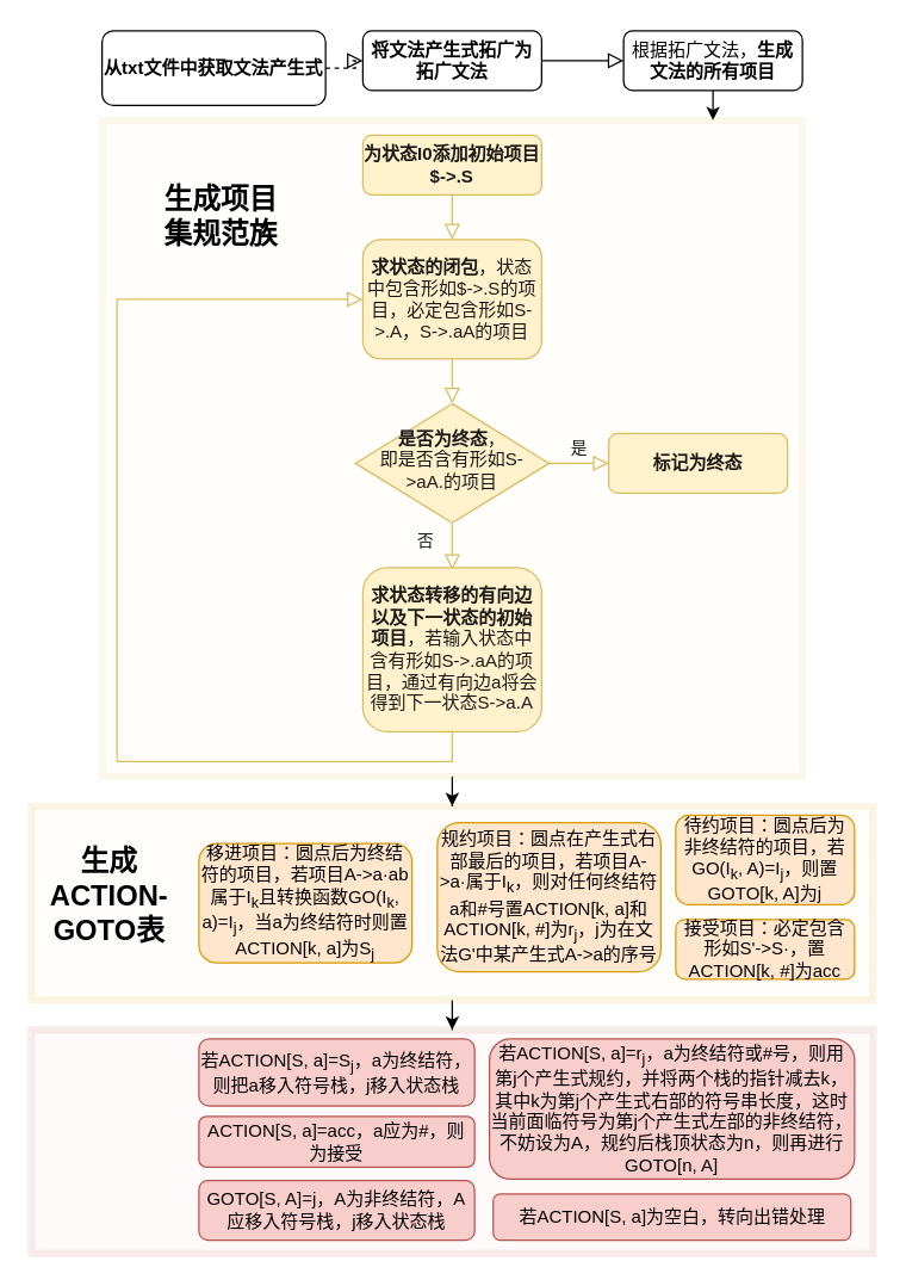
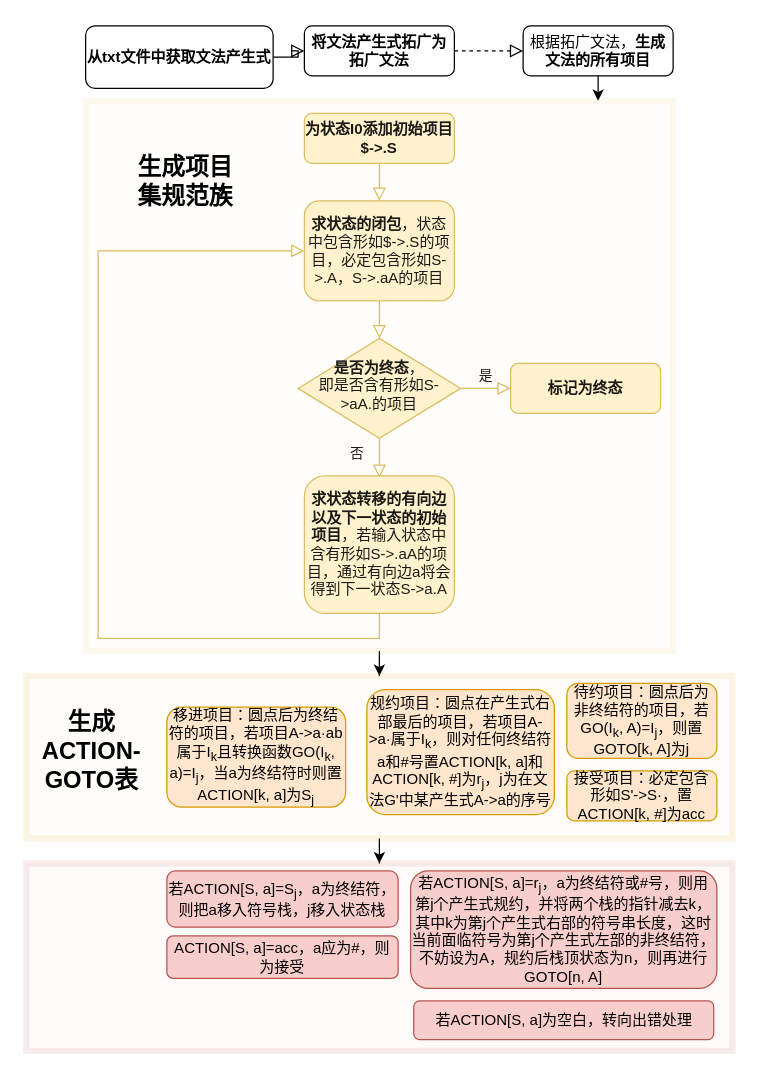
  <mxCell id="0" />
  <mxCell id="1" parent="0" />
- <mxCell id="2" value="" style="rounded=0;html=1;jettySize=auto;orthogonalLoop=1;fontSize=11;endArrow=block;endFill=0;endSize=8;strokeWidth=1;shadow=0;labelBackgroundColor=none;edgeStyle=orthogonalEdgeStyle;dashed=1;" parent="1" source="3" target="5" edge="1"><mxGeometry relative="1" as="geometry"><mxPoint x="303" y="-30" as="targetPoint" /></mxGeometry></mxCell>
+ <mxCell id="2" value="" style="rounded=0;html=1;jettySize=auto;orthogonalLoop=1;fontSize=11;endArrow=block;endFill=0;endSize=8;strokeWidth=1;shadow=0;labelBackgroundColor=none;edgeStyle=orthogonalEdgeStyle;" parent="1" source="3" target="5" edge="1"><mxGeometry relative="1" as="geometry"><mxPoint x="303" y="-30" as="targetPoint" /></mxGeometry></mxCell>
  <mxCell id="3" value="&lt;b&gt;从txt文件中获取文法产生式&lt;/b&gt;" style="rounded=1;whiteSpace=wrap;html=1;fontSize=12;glass=0;strokeWidth=1;shadow=0;" parent="1" vertex="1"><mxGeometry x="68" y="20" width="150" height="50" as="geometry" /></mxCell>
- <mxCell id="4" value="" style="rounded=0;html=1;jettySize=auto;orthogonalLoop=1;fontSize=11;endArrow=block;endFill=0;endSize=8;strokeWidth=1;shadow=0;labelBackgroundColor=none;edgeStyle=orthogonalEdgeStyle;" parent="1" source="5" target="7" edge="1"><mxGeometry relative="1" as="geometry"><mxPoint x="303" y="60" as="targetPoint" /></mxGeometry></mxCell>
+ <mxCell id="4" value="" style="rounded=0;html=1;jettySize=auto;orthogonalLoop=1;fontSize=11;endArrow=block;endFill=0;endSize=8;strokeWidth=1;shadow=0;labelBackgroundColor=none;edgeStyle=orthogonalEdgeStyle;dashed=1;" parent="1" source="5" target="7" edge="1"><mxGeometry relative="1" as="geometry"><mxPoint x="303" y="60" as="targetPoint" /></mxGeometry></mxCell>
  <mxCell id="5" value="&lt;b&gt;将文法产生式拓广为拓广文法&lt;/b&gt;" style="rounded=1;whiteSpace=wrap;html=1;fontSize=12;glass=0;strokeWidth=1;shadow=0;" parent="1" vertex="1"><mxGeometry x="243" y="20" width="120" height="40" as="geometry" /></mxCell>
  <mxCell id="6" style="edgeStyle=elbowEdgeStyle;rounded=0;orthogonalLoop=1;jettySize=auto;html=1;" edge="1" parent="1" source="7" target="19"><mxGeometry relative="1" as="geometry"><mxPoint x="782.667" y="300" as="targetPoint" /></mxGeometry></mxCell>
  <mxCell id="7" value="根据拓广文法，&lt;b&gt;生成文法的所有项目&lt;/b&gt;" style="rounded=1;whiteSpace=wrap;html=1;fontSize=12;glass=0;strokeWidth=1;shadow=0;" parent="1" vertex="1"><mxGeometry x="418" y="20" width="120" height="40" as="geometry" /></mxCell>
  <mxCell id="8" value="" style="rounded=0;html=1;jettySize=auto;orthogonalLoop=1;fontSize=11;endArrow=block;endFill=0;endSize=8;strokeWidth=1;shadow=0;labelBackgroundColor=none;edgeStyle=orthogonalEdgeStyle;fillColor=#fff2cc;strokeColor=#d6b656;" parent="1" source="9" target="11" edge="1"><mxGeometry relative="1" as="geometry"><mxPoint x="303" y="240" as="targetPoint" /></mxGeometry></mxCell>
  <mxCell id="9" value="&lt;b&gt;为状态I0添加初始项目$-&amp;gt;.S&lt;/b&gt;" style="rounded=1;whiteSpace=wrap;html=1;fontSize=12;glass=0;strokeWidth=1;shadow=0;fillColor=#fff2cc;strokeColor=#d6b656;" parent="1" vertex="1"><mxGeometry x="243" y="90" width="120" height="40" as="geometry" /></mxCell>
  <mxCell id="10" value="" style="rounded=0;html=1;jettySize=auto;orthogonalLoop=1;fontSize=11;endArrow=block;endFill=0;endSize=8;strokeWidth=1;shadow=0;labelBackgroundColor=none;edgeStyle=orthogonalEdgeStyle;fillColor=#fff2cc;strokeColor=#d6b656;" parent="1" source="11" target="14" edge="1"><mxGeometry relative="1" as="geometry"><mxPoint x="303" y="270" as="targetPoint" /></mxGeometry></mxCell>
  <mxCell id="11" value="&lt;b&gt;求状态的闭包&lt;/b&gt;，状态中包含形如$-&amp;gt;.S的项目，必定包含形如S-&amp;gt;.A，S-&amp;gt;.aA的项目" style="rounded=1;whiteSpace=wrap;html=1;fontSize=12;glass=0;strokeWidth=1;shadow=0;fillColor=#fff2cc;strokeColor=#d6b656;" parent="1" vertex="1"><mxGeometry x="243" y="160" width="120" height="80" as="geometry" /></mxCell>
  <mxCell id="12" value="否" style="rounded=0;html=1;jettySize=auto;orthogonalLoop=1;fontSize=11;endArrow=block;endFill=0;endSize=8;strokeWidth=1;shadow=0;labelBackgroundColor=none;edgeStyle=orthogonalEdgeStyle;entryX=0.501;entryY=0.014;entryDx=0;entryDy=0;entryPerimeter=0;fillColor=#fff2cc;strokeColor=#d6b656;" parent="1" source="14" target="17" edge="1"><mxGeometry x="-0.368" y="-15" relative="1" as="geometry"><mxPoint x="-3" y="2" as="offset" /><mxPoint x="303" y="400" as="targetPoint" /></mxGeometry></mxCell>
  <mxCell id="13" value="是" style="edgeStyle=orthogonalEdgeStyle;rounded=0;html=1;jettySize=auto;orthogonalLoop=1;fontSize=11;endArrow=block;endFill=0;endSize=8;strokeWidth=1;shadow=0;labelBackgroundColor=none;fillColor=#fff2cc;strokeColor=#d6b656;" parent="1" source="14" target="15" edge="1"><mxGeometry y="10" relative="1" as="geometry"><mxPoint as="offset" /></mxGeometry></mxCell>
  <mxCell id="14" value="&lt;b&gt;是否为终态&lt;/b&gt;，&lt;br&gt;即是否含有形如S-&amp;gt;aA.的项目" style="rhombus;whiteSpace=wrap;html=1;shadow=0;fontFamily=Helvetica;fontSize=12;align=center;strokeWidth=1;spacing=6;spacingTop=-4;fillColor=#fff2cc;strokeColor=#d6b656;" parent="1" vertex="1"><mxGeometry x="238" y="270" width="130" height="80" as="geometry" /></mxCell>
  <mxCell id="15" value="&lt;b&gt;标记为终态&lt;/b&gt;" style="rounded=1;whiteSpace=wrap;html=1;fontSize=12;glass=0;strokeWidth=1;shadow=0;fillColor=#fff2cc;strokeColor=#d6b656;" parent="1" vertex="1"><mxGeometry x="408" y="290" width="120" height="40" as="geometry" /></mxCell>
  <mxCell id="16" value="" style="rounded=0;html=1;jettySize=auto;orthogonalLoop=1;fontSize=11;endArrow=block;endFill=0;endSize=8;strokeWidth=1;shadow=0;labelBackgroundColor=none;edgeStyle=orthogonalEdgeStyle;entryX=0;entryY=0.5;entryDx=0;entryDy=0;fillColor=#fff2cc;strokeColor=#d6b656;" parent="1" source="17" target="11" edge="1"><mxGeometry relative="1" as="geometry"><mxPoint x="288" y="600" as="targetPoint" /><Array as="points"><mxPoint x="303" y="510" /><mxPoint x="78" y="510" /><mxPoint x="78" y="200" /></Array></mxGeometry></mxCell>
  <mxCell id="17" value="&lt;b&gt;求状态转移的有向边以及下一状态的初始项目&lt;/b&gt;，若输入状态中含有形如S-&amp;gt;.aA的项目，通过有向边a将会得到下一状态S-&amp;gt;a.A" style="rounded=1;whiteSpace=wrap;html=1;fontSize=12;glass=0;strokeWidth=1;shadow=0;fillColor=#fff2cc;strokeColor=#d6b656;" parent="1" vertex="1"><mxGeometry x="243" y="380" width="120" height="110" as="geometry" /></mxCell>
  <mxCell id="18" style="edgeStyle=orthogonalEdgeStyle;rounded=0;orthogonalLoop=1;jettySize=auto;html=1;" edge="1" parent="1" source="19" target="22"><mxGeometry relative="1" as="geometry" /></mxCell>
  <mxCell id="19" value="" style="text;html=1;strokeColor=#d6b656;fillColor=#fff2cc;spacing=5;spacingTop=-20;whiteSpace=wrap;overflow=hidden;rounded=0;opacity=10;shadow=0;strokeWidth=5;glass=0;" parent="1" vertex="1"><mxGeometry x="68" y="80" width="470" height="440" as="geometry" /></mxCell>
  <mxCell id="20" value="&lt;b&gt;&lt;font style=&quot;font-size: 19px&quot;&gt;生成项目集规范族&lt;/font&gt;&lt;/b&gt;" style="text;html=1;strokeColor=none;fillColor=none;align=center;verticalAlign=middle;whiteSpace=wrap;rounded=0;shadow=0;glass=0;opacity=10;" parent="1" vertex="1"><mxGeometry x="108" y="130" width="80" height="30" as="geometry" /></mxCell>
  <mxCell id="21" style="edgeStyle=orthogonalEdgeStyle;rounded=0;orthogonalLoop=1;jettySize=auto;html=1;entryX=0.5;entryY=0;entryDx=0;entryDy=0;" edge="1" parent="1" source="22" target="28"><mxGeometry relative="1" as="geometry" /></mxCell>
  <mxCell id="22" value="" style="text;html=1;strokeColor=#d79b00;fillColor=#ffe6cc;spacing=5;spacingTop=-20;whiteSpace=wrap;overflow=hidden;rounded=0;opacity=10;shadow=0;strokeWidth=5;glass=0;" vertex="1" parent="1"><mxGeometry x="20.5" y="540" width="565" height="130" as="geometry" /></mxCell>
  <mxCell id="23" value="&lt;b&gt;&lt;font style=&quot;font-size: 19px&quot;&gt;生成ACTION-GOTO表&lt;/font&gt;&lt;/b&gt;" style="text;html=1;strokeColor=none;fillColor=none;align=center;verticalAlign=middle;whiteSpace=wrap;rounded=0;shadow=0;glass=0;opacity=10;" vertex="1" parent="1"><mxGeometry x="33" y="586" width="80" height="30" as="geometry" /></mxCell>
  <mxCell id="24" value="移进项目：圆点后为终结符的项目，若项目A-&amp;gt;a·ab属于I&lt;sub&gt;k&lt;/sub&gt;且转换函数GO(I&lt;sub&gt;k&lt;/sub&gt;, a)=I&lt;sub&gt;j&lt;/sub&gt;，当a为终结符时则置ACTION[k, a]为S&lt;sub&gt;j&lt;/sub&gt;" style="rounded=1;whiteSpace=wrap;html=1;fontSize=12;glass=0;strokeWidth=1;shadow=0;fillColor=#ffe6cc;strokeColor=#d79b00;" vertex="1" parent="1"><mxGeometry x="133" y="565" width="143" height="80" as="geometry" /></mxCell>
  <mxCell id="25" value="规约项目：圆点在产生式右部最后的项目，若项目A-&amp;gt;a·属于I&lt;sub&gt;k&lt;/sub&gt;，则对任何终结符a和#号置ACTION[k, a]和ACTION[k, #]为r&lt;sub&gt;j&lt;/sub&gt;，j为在文法G'中某产生式A-&amp;gt;a的序号" style="rounded=1;whiteSpace=wrap;html=1;fontSize=12;glass=0;strokeWidth=1;shadow=0;fillColor=#ffe6cc;strokeColor=#d79b00;" vertex="1" parent="1"><mxGeometry x="293" y="551" width="150" height="100" as="geometry" /></mxCell>
  <mxCell id="26" value="待约项目：圆点后为非终结符的项目，若GO(I&lt;sub&gt;k&lt;/sub&gt;, A)=I&lt;sub&gt;j&lt;/sub&gt;，则置GOTO[k, A]为j" style="rounded=1;whiteSpace=wrap;html=1;fontSize=12;glass=0;strokeWidth=1;shadow=0;fillColor=#ffe6cc;strokeColor=#d79b00;" vertex="1" parent="1"><mxGeometry x="453" y="546" width="120" height="60" as="geometry" /></mxCell>
  <mxCell id="27" value="接受项目：必定包含形如S'-&amp;gt;S·，置ACTION[k, #]为acc" style="rounded=1;whiteSpace=wrap;html=1;fontSize=12;glass=0;strokeWidth=1;shadow=0;fillColor=#ffe6cc;strokeColor=#d79b00;" vertex="1" parent="1"><mxGeometry x="453" y="616" width="120" height="40" as="geometry" /></mxCell>
  <mxCell id="28" value="" style="text;html=1;strokeColor=#b85450;fillColor=#f8cecc;spacing=5;spacingTop=-20;whiteSpace=wrap;overflow=hidden;rounded=0;opacity=10;shadow=0;strokeWidth=5;glass=0;" vertex="1" parent="1"><mxGeometry x="20.5" y="690" width="565" height="150" as="geometry" /></mxCell>
  <mxCell id="29" value="若ACTION[S, a]=S&lt;sub&gt;j&lt;/sub&gt;，a为终结符，则把a移入符号栈，j移入状态栈" style="rounded=1;whiteSpace=wrap;html=1;fontSize=12;glass=0;strokeWidth=1;shadow=0;fillColor=#f8cecc;strokeColor=#b85450;" vertex="1" parent="1"><mxGeometry x="133" y="696" width="185" height="45" as="geometry" /></mxCell>
  <mxCell id="30" value="若ACTION[S, a]=r&lt;sub&gt;j&lt;/sub&gt;，a为终结符或#号，则用第j个产生式规约，并将两个栈的指针减去k，其中k为第j个产生式右部的符号串长度，这时当前面临符号为第j个产生式左部的非终结符，不妨设为A，规约后栈顶状态为n，则再进行GOTO[n, A]" style="rounded=1;whiteSpace=wrap;html=1;fontSize=12;glass=0;strokeWidth=1;shadow=0;fillColor=#f8cecc;strokeColor=#b85450;" vertex="1" parent="1"><mxGeometry x="328" y="696" width="245" height="94" as="geometry" /></mxCell>
  <mxCell id="31" value="ACTION[S, a]=acc，a应为#，则为接受" style="rounded=1;whiteSpace=wrap;html=1;fontSize=12;glass=0;strokeWidth=1;shadow=0;fillColor=#f8cecc;strokeColor=#b85450;" vertex="1" parent="1"><mxGeometry x="133" y="748" width="185" height="34" as="geometry" /></mxCell>
- <mxCell id="32" value="GOTO[S, A]=j，A为非终结符，A应移入符号栈，j移入状态栈" style="rounded=1;whiteSpace=wrap;html=1;fontSize=12;glass=0;strokeWidth=1;shadow=0;fillColor=#f8cecc;strokeColor=#b85450;" vertex="1" parent="1"><mxGeometry x="133" y="791" width="185" height="40" as="geometry" /></mxCell>
  <mxCell id="33" value="若ACTION[S, a]为空白，转向出错处理" style="rounded=1;whiteSpace=wrap;html=1;fontSize=12;glass=0;strokeWidth=1;shadow=0;fillColor=#f8cecc;strokeColor=#b85450;" vertex="1" parent="1"><mxGeometry x="330.5" y="800" width="240" height="31" as="geometry" /></mxCell>
